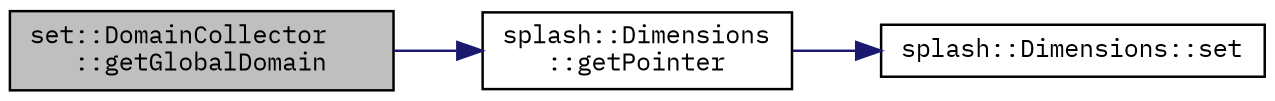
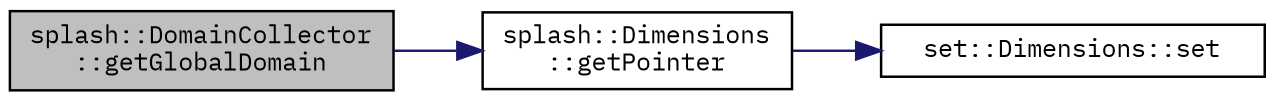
  digraph {
    fontname="IBM Plex Mono"
    rankdir=LR
    node [color=black fillcolor=white fontname="IBM Plex Mono" fontsize=10 shape=record style=filled]
    edge [color=midnightblue fontname="IBM Plex Mono" fontsize=10 labelfontname=FreeSans labelfontsize=10 style=solid]
-   n1 [fillcolor=grey75 fontcolor=black height=0.2 label="set::DomainCollector\l::getGlobalDomain" width=0.4]
+   n1 [fillcolor=grey75 fontcolor=black height=0.2 label="splash::DomainCollector\l::getGlobalDomain" width=0.4]
    n2 [height=0.2 label="splash::Dimensions\l::getPointer" width=0.4]
-   n3 [height=0.2 label="splash::Dimensions::set" width=0.4]
+   n3 [height=0.2 label="set::Dimensions::set" width=0.4]
    n1 -> n2
    n2 -> n3
  }
